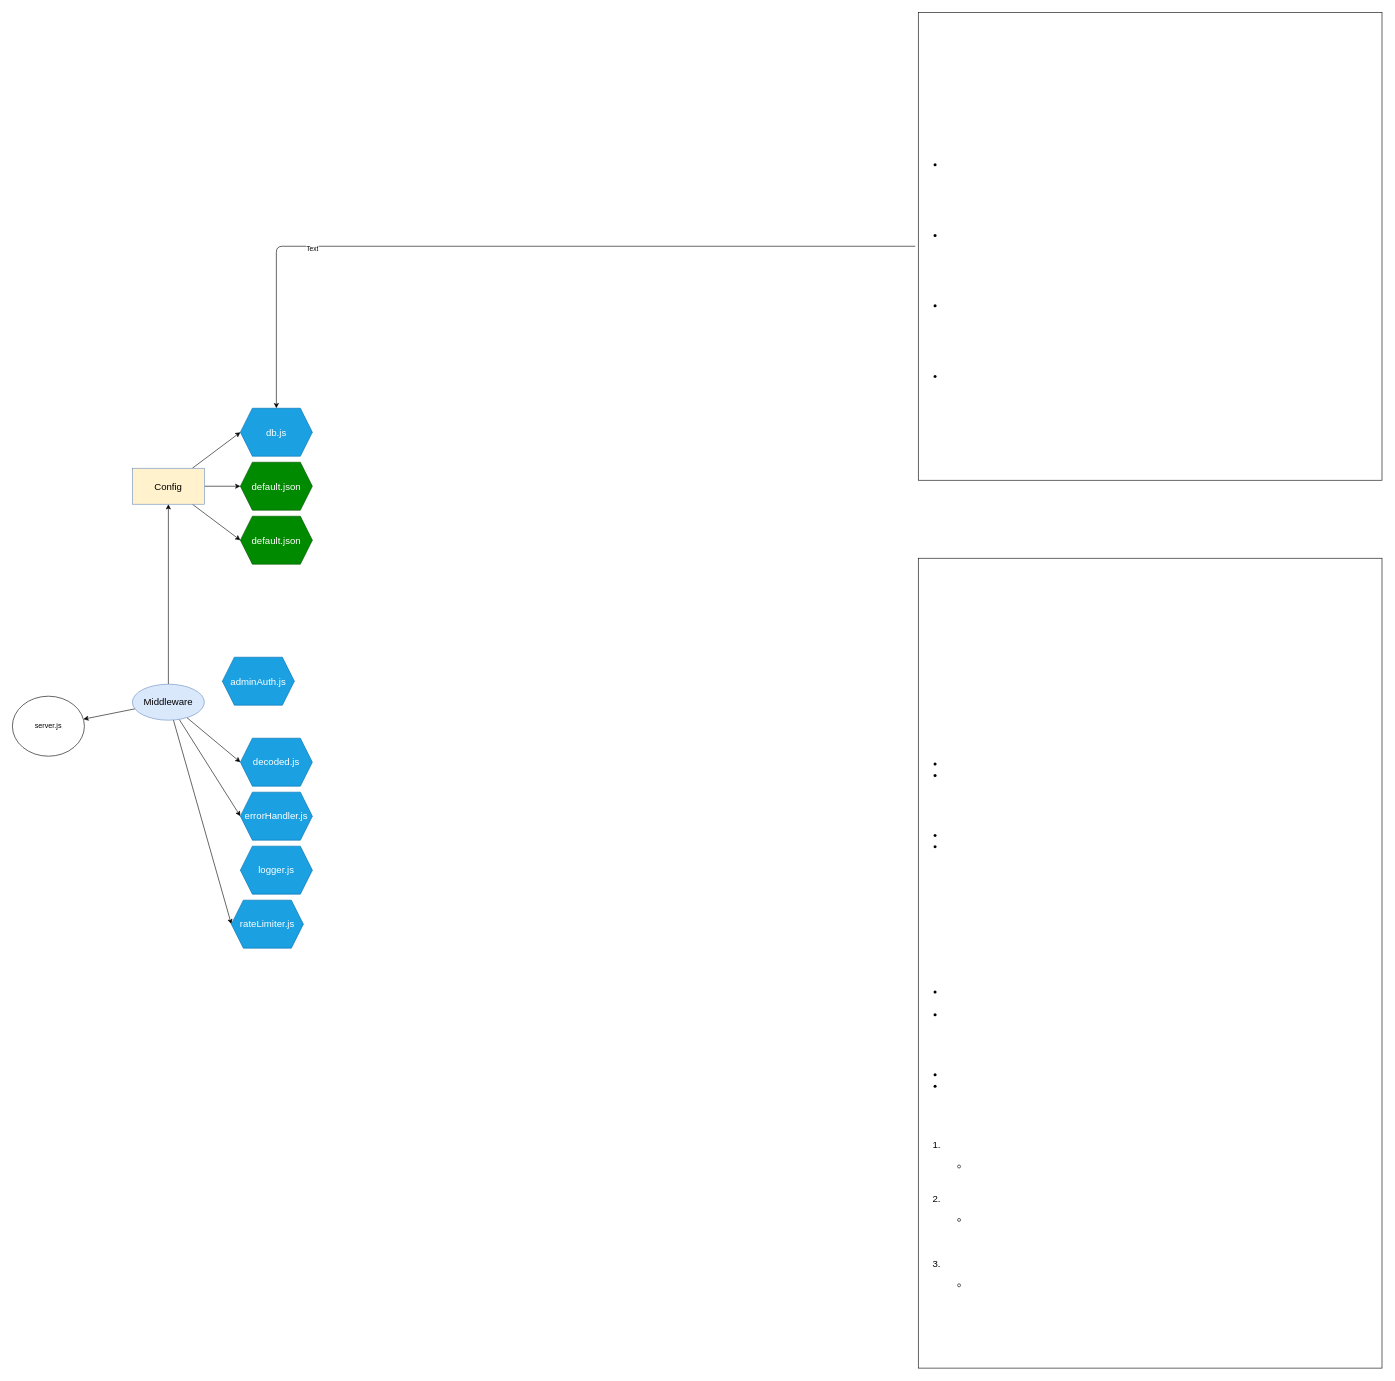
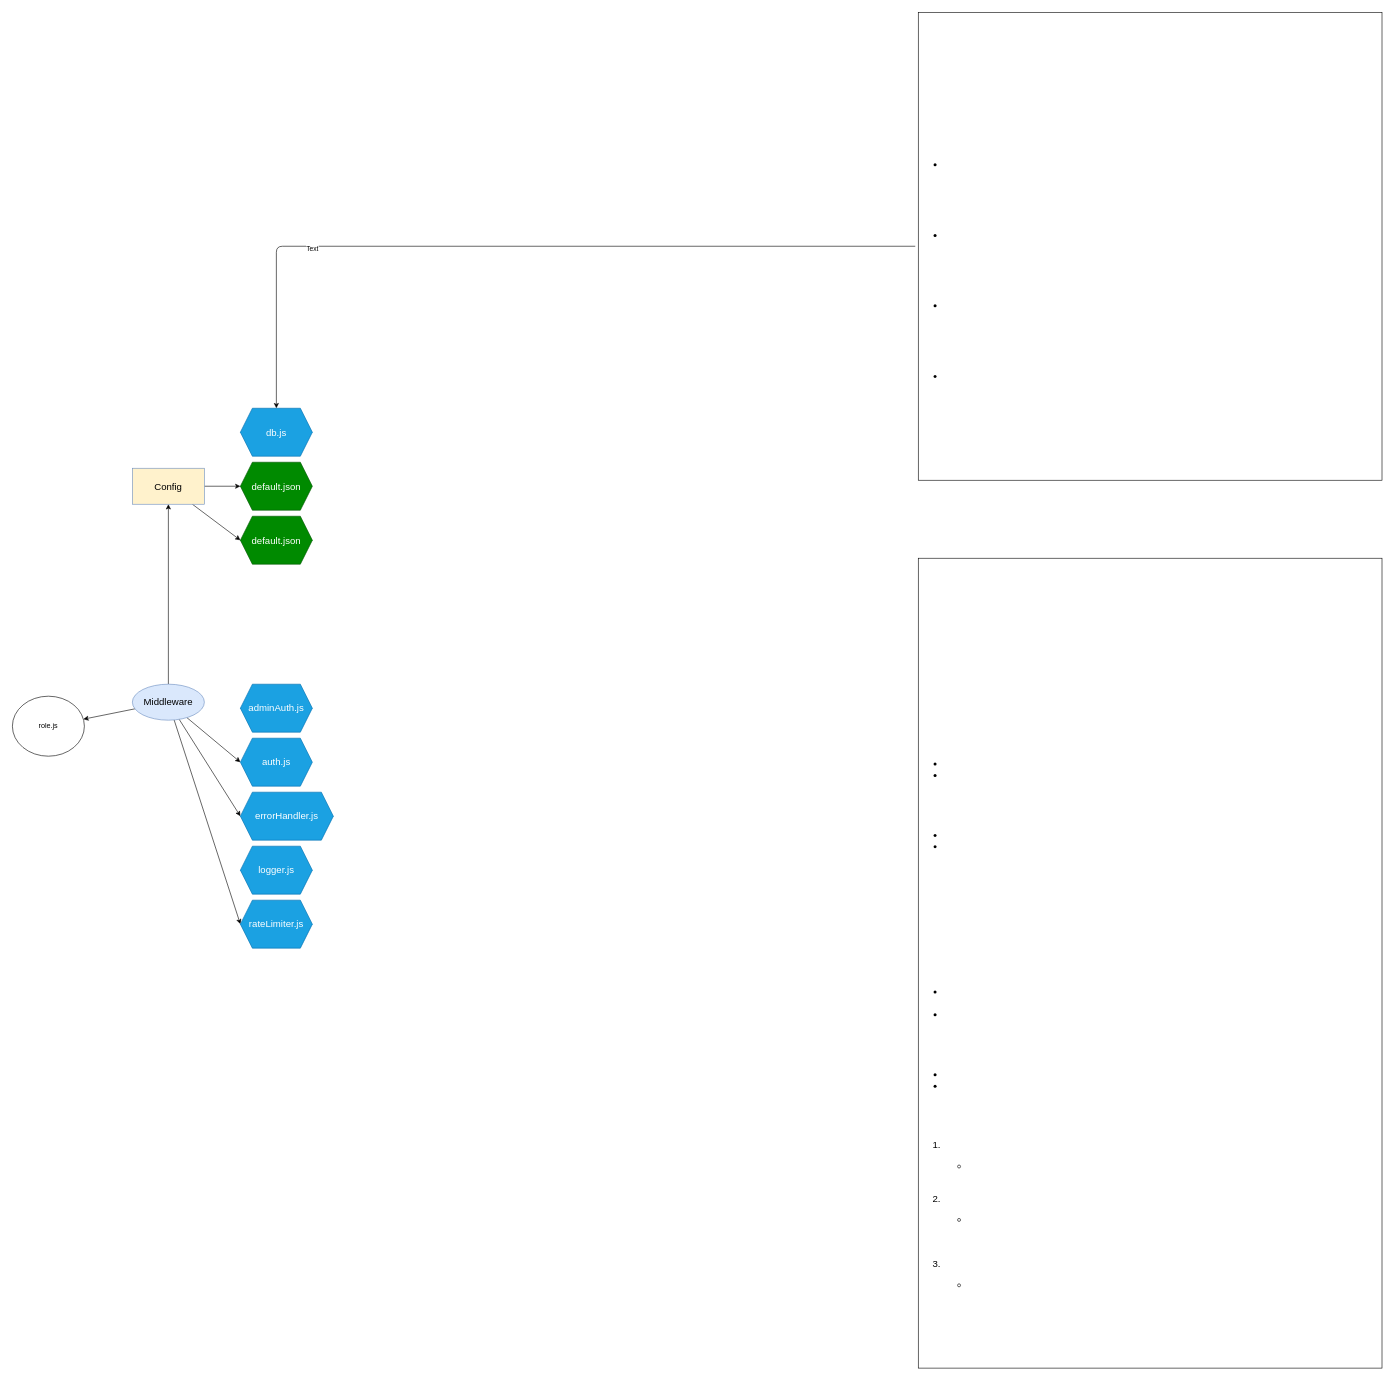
  <mxCell id="0" />
  <mxCell id="1" parent="0" />
- <mxCell id="2" value="server.js" style="ellipse;whiteSpace=wrap;html=1;" parent="1" vertex="1"><mxGeometry x="20" y="1160" width="120" height="100" as="geometry" /></mxCell>
- <mxCell id="3" style="edgeStyle=none;html=1;entryX=0;entryY=0.5;entryDx=0;entryDy=0;fontSize=16;fontColor=#FFFFFF;" parent="1" source="6" target="7" edge="1"><mxGeometry relative="1" as="geometry" /></mxCell>
+ <mxCell id="2" value="role.js" style="ellipse;whiteSpace=wrap;html=1;" parent="1" vertex="1"><mxGeometry x="20" y="1160" width="120" height="100" as="geometry" /></mxCell>
  <mxCell id="4" style="edgeStyle=none;html=1;entryX=0;entryY=0.5;entryDx=0;entryDy=0;fontSize=16;fontColor=#FFFFFF;" parent="1" source="6" target="8" edge="1"><mxGeometry relative="1" as="geometry" /></mxCell>
  <mxCell id="5" style="edgeStyle=none;html=1;entryX=0;entryY=0.5;entryDx=0;entryDy=0;fontSize=16;fontColor=#FFFFFF;" parent="1" source="6" target="9" edge="1"><mxGeometry relative="1" as="geometry" /></mxCell>
  <mxCell id="6" value="&lt;font style=&quot;font-size: 16px;&quot; color=&quot;#000000&quot;&gt;Config&lt;/font&gt;" style="rounded=0;whiteSpace=wrap;html=1;fillColor=#fff2cc;strokeColor=#6c8ebf;" parent="1" vertex="1"><mxGeometry x="220" y="780" width="120" height="60" as="geometry" /></mxCell>
  <mxCell id="7" value="db.js" style="shape=hexagon;perimeter=hexagonPerimeter2;whiteSpace=wrap;html=1;fixedSize=1;fontSize=16;fontColor=#ffffff;fillColor=#1ba1e2;strokeColor=#006EAF;" parent="1" vertex="1"><mxGeometry x="400" y="680" width="120" height="80" as="geometry" /></mxCell>
  <mxCell id="8" value="default.json" style="shape=hexagon;perimeter=hexagonPerimeter2;whiteSpace=wrap;html=1;fixedSize=1;fontSize=16;fontColor=#ffffff;fillColor=#008a00;strokeColor=#005700;" parent="1" vertex="1"><mxGeometry x="400" y="770" width="120" height="80" as="geometry" /></mxCell>
  <mxCell id="9" value="default.json" style="shape=hexagon;perimeter=hexagonPerimeter2;whiteSpace=wrap;html=1;fixedSize=1;fontSize=16;fontColor=#ffffff;fillColor=#008a00;strokeColor=#005700;" parent="1" vertex="1"><mxGeometry x="400" y="860" width="120" height="80" as="geometry" /></mxCell>
  <mxCell id="10" style="edgeStyle=none;html=1;entryX=0.5;entryY=0;entryDx=0;entryDy=0;fontSize=16;fontColor=#FFFFFF;" parent="1" source="12" target="7" edge="1"><mxGeometry relative="1" as="geometry"><Array as="points"><mxPoint x="460" y="410" /></Array></mxGeometry></mxCell>
  <mxCell id="11" value="Text" style="edgeLabel;html=1;align=center;verticalAlign=middle;resizable=0;points=[];" vertex="1" connectable="0" parent="10"><mxGeometry x="0.509" y="3" relative="1" as="geometry"><mxPoint x="1" as="offset" /></mxGeometry></mxCell>
  <mxCell id="12" value="&lt;p&gt;&lt;font color=&quot;#ffffff&quot;&gt;The &lt;code&gt;db.js&lt;/code&gt; file typically plays a crucial role in setting up and managing the connection to the database in a Node.js application. Here's a breakdown of its likely functions and responsibilities:&lt;/font&gt;&lt;/p&gt;&lt;h3&gt;&lt;font color=&quot;#ffffff&quot;&gt;1. &lt;strong&gt;Database Configuration&lt;/strong&gt;&lt;/font&gt;&lt;/h3&gt;&lt;ul&gt;&lt;li&gt;&lt;font color=&quot;#ffffff&quot;&gt;The &lt;code&gt;db.js&lt;/code&gt; file will often import configuration settings for the database, such as the database URL, port, and authentication details. These configurations are usually stored in environment variables or configuration files (like &lt;code&gt;default.json&lt;/code&gt; or &lt;code&gt;.env&lt;/code&gt;).&lt;/font&gt;&lt;/li&gt;&lt;/ul&gt;&lt;h3&gt;&lt;font color=&quot;#ffffff&quot;&gt;2. &lt;strong&gt;Establishing Connection&lt;/strong&gt;&lt;/font&gt;&lt;/h3&gt;&lt;ul&gt;&lt;li&gt;&lt;font color=&quot;#ffffff&quot;&gt;It contains the logic to establish a connection to the database using a library like &lt;code&gt;mongoose&lt;/code&gt; for MongoDB or &lt;code&gt;sequelize&lt;/code&gt; for SQL databases. This involves creating a connection instance that the rest of the application can use to interact with the database.&lt;/font&gt;&lt;/li&gt;&lt;/ul&gt;&lt;h3&gt;&lt;font color=&quot;#ffffff&quot;&gt;3. &lt;strong&gt;Connection Management&lt;/strong&gt;&lt;/font&gt;&lt;/h3&gt;&lt;ul&gt;&lt;li&gt;&lt;font color=&quot;#ffffff&quot;&gt;The &lt;code&gt;db.js&lt;/code&gt; file manages the database connection lifecycle. This includes handling events like connection success, connection error, and disconnection. Proper error handling ensures that the application can respond appropriately to database connection issues.&lt;/font&gt;&lt;/li&gt;&lt;/ul&gt;&lt;h3&gt;&lt;font color=&quot;#ffffff&quot;&gt;4. &lt;strong&gt;Exporting the Connection&lt;/strong&gt;&lt;/font&gt;&lt;/h3&gt;&lt;ul&gt;&lt;li&gt;&lt;font color=&quot;#ffffff&quot;&gt;Once the connection is established, the &lt;code&gt;db.js&lt;/code&gt; file exports the connection instance so that it can be imported and used in other parts of the application, such as models and services.&lt;/font&gt;&lt;/li&gt;&lt;/ul&gt;" style="rounded=0;whiteSpace=wrap;html=1;fontSize=16;fontColor=#000000;align=left;perimeterSpacing=5;" parent="1" vertex="1"><mxGeometry x="1530" y="20" width="773" height="780" as="geometry" /></mxCell>
  <mxCell id="13" style="edgeStyle=none;html=1;fontSize=16;fontColor=#FFFFFF;" parent="1" source="18" target="6" edge="1"><mxGeometry relative="1" as="geometry" /></mxCell>
  <mxCell id="14" style="edgeStyle=none;html=1;entryX=0;entryY=0.5;entryDx=0;entryDy=0;fontSize=16;fontColor=#FFFFFF;" parent="1" source="18" target="21" edge="1"><mxGeometry relative="1" as="geometry" /></mxCell>
  <mxCell id="15" style="edgeStyle=none;html=1;entryX=0;entryY=0.5;entryDx=0;entryDy=0;fontSize=16;fontColor=#FFFFFF;" parent="1" source="18" target="22" edge="1"><mxGeometry relative="1" as="geometry" /></mxCell>
  <mxCell id="16" style="edgeStyle=none;html=1;fontSize=16;fontColor=#FFFFFF;" parent="1" source="18" target="2" edge="1"><mxGeometry relative="1" as="geometry" /></mxCell>
  <mxCell id="17" style="edgeStyle=none;html=1;entryX=0;entryY=0.5;entryDx=0;entryDy=0;fontSize=16;fontColor=#FFFFFF;" parent="1" source="18" target="20" edge="1"><mxGeometry relative="1" as="geometry" /></mxCell>
  <mxCell id="18" value="&lt;font style=&quot;font-size: 16px;&quot; color=&quot;#000000&quot;&gt;Middleware&lt;/font&gt;" style="ellipse;whiteSpace=wrap;html=1;fillColor=#dae8fc;strokeColor=#6c8ebf;" parent="1" vertex="1"><mxGeometry x="220" y="1140" width="120" height="60" as="geometry" /></mxCell>
  <mxCell id="19" value="logger.js" style="shape=hexagon;perimeter=hexagonPerimeter2;whiteSpace=wrap;html=1;fixedSize=1;fontSize=16;fontColor=#ffffff;fillColor=#1ba1e2;strokeColor=#006EAF;" parent="1" vertex="1"><mxGeometry x="400" y="1410" width="120" height="80" as="geometry" /></mxCell>
- <mxCell id="20" value="rateLimiter.js" style="shape=hexagon;perimeter=hexagonPerimeter2;whiteSpace=wrap;html=1;fixedSize=1;fontSize=16;fontColor=#ffffff;fillColor=#1ba1e2;strokeColor=#006EAF;" parent="1" vertex="1"><mxGeometry x="385" y="1500" width="120" height="80" as="geometry" /></mxCell>
- <mxCell id="21" value="decoded.js" style="shape=hexagon;perimeter=hexagonPerimeter2;whiteSpace=wrap;html=1;fixedSize=1;fontSize=16;fontColor=#ffffff;fillColor=#1ba1e2;strokeColor=#006EAF;" parent="1" vertex="1"><mxGeometry x="400" y="1230" width="120" height="80" as="geometry" /></mxCell>
- <mxCell id="22" value="errorHandler.js" style="shape=hexagon;perimeter=hexagonPerimeter2;whiteSpace=wrap;html=1;fixedSize=1;fontSize=16;fontColor=#ffffff;fillColor=#1ba1e2;strokeColor=#006EAF;" parent="1" vertex="1"><mxGeometry x="400" y="1320" width="120" height="80" as="geometry" /></mxCell>
- <mxCell id="23" value="adminAuth.js" style="shape=hexagon;perimeter=hexagonPerimeter2;whiteSpace=wrap;html=1;fixedSize=1;fontSize=16;fontColor=#ffffff;fillColor=#1ba1e2;strokeColor=#006EAF;" parent="1" vertex="1"><mxGeometry x="370" y="1095" width="120" height="80" as="geometry" /></mxCell>
+ <mxCell id="20" value="rateLimiter.js" style="shape=hexagon;perimeter=hexagonPerimeter2;whiteSpace=wrap;html=1;fixedSize=1;fontSize=16;fontColor=#ffffff;fillColor=#1ba1e2;strokeColor=#006EAF;" parent="1" vertex="1"><mxGeometry x="400" y="1500" width="120" height="80" as="geometry" /></mxCell>
+ <mxCell id="21" value="auth.js" style="shape=hexagon;perimeter=hexagonPerimeter2;whiteSpace=wrap;html=1;fixedSize=1;fontSize=16;fontColor=#ffffff;fillColor=#1ba1e2;strokeColor=#006EAF;" parent="1" vertex="1"><mxGeometry x="400" y="1230" width="120" height="80" as="geometry" /></mxCell>
+ <mxCell id="22" value="errorHandler.js" style="shape=hexagon;perimeter=hexagonPerimeter2;whiteSpace=wrap;html=1;fixedSize=1;fontSize=16;fontColor=#ffffff;fillColor=#1ba1e2;strokeColor=#006EAF;" parent="1" vertex="1"><mxGeometry x="400" y="1320" width="155" height="80" as="geometry" /></mxCell>
+ <mxCell id="23" value="adminAuth.js" style="shape=hexagon;perimeter=hexagonPerimeter2;whiteSpace=wrap;html=1;fixedSize=1;fontSize=16;fontColor=#ffffff;fillColor=#1ba1e2;strokeColor=#006EAF;" parent="1" vertex="1"><mxGeometry x="400" y="1140" width="120" height="80" as="geometry" /></mxCell>
  <mxCell id="24" value="&lt;h3&gt;&lt;font color=&quot;#ffffff&quot;&gt;1. &lt;strong&gt;Token Verification Middleware&lt;/strong&gt;&lt;/font&gt;&lt;/h3&gt;&lt;h4&gt;&lt;font color=&quot;#ffffff&quot;&gt;Purpose:&lt;/font&gt;&lt;/h4&gt;&lt;p&gt;&lt;font color=&quot;#ffffff&quot;&gt;This middleware function verifies the presence and validity of a JSON Web Token (JWT) in incoming requests to secure routes. It ensures that only authenticated users can access certain endpoints.&lt;/font&gt;&lt;/p&gt;&lt;p&gt;&lt;font color=&quot;#ffffff&quot;&gt;&lt;br&gt;&lt;/font&gt;&lt;/p&gt;&lt;h4&gt;&lt;font color=&quot;#ffffff&quot;&gt;Use Case:&lt;/font&gt;&lt;/h4&gt;&lt;ul&gt;&lt;li&gt;&lt;font color=&quot;#ffffff&quot;&gt;&lt;strong&gt;Authentication&lt;/strong&gt;: Ensures that requests to protected routes include a valid JWT token.&lt;/font&gt;&lt;/li&gt;&lt;li&gt;&lt;font color=&quot;#ffffff&quot;&gt;&lt;strong&gt;User Identification&lt;/strong&gt;: Decodes the token to retrieve user information, which is then attached to the &lt;code&gt;req.user&lt;/code&gt; object for further use in the request lifecycle.&lt;/font&gt;&lt;/li&gt;&lt;/ul&gt;&lt;h4&gt;&lt;font color=&quot;#ffffff&quot;&gt;Importance:&lt;/font&gt;&lt;/h4&gt;&lt;ul&gt;&lt;li&gt;&lt;font color=&quot;#ffffff&quot;&gt;&lt;strong&gt;Security&lt;/strong&gt;: Prevents unauthorized access by validating tokens.&lt;/font&gt;&lt;/li&gt;&lt;li&gt;&lt;font color=&quot;#ffffff&quot;&gt;&lt;strong&gt;User Context&lt;/strong&gt;: Provides user context to the request, enabling user-specific operations in subsequent middleware or route handlers.&lt;/font&gt;&lt;/li&gt;&lt;/ul&gt;&lt;h3&gt;&lt;font color=&quot;#ffffff&quot;&gt;2. &lt;strong&gt;Role-Based Access Control Middleware&lt;/strong&gt;&lt;/font&gt;&lt;/h3&gt;&lt;h4&gt;&lt;font color=&quot;#ffffff&quot;&gt;Purpose:&lt;/font&gt;&lt;/h4&gt;&lt;p&gt;&lt;font color=&quot;#ffffff&quot;&gt;This middleware function enforces role-based access control (RBAC), ensuring that only users with specific roles can access certain endpoints.&lt;/font&gt;&lt;/p&gt;&lt;h4&gt;&lt;font color=&quot;#ffffff&quot;&gt;Use Case:&lt;/font&gt;&lt;/h4&gt;&lt;ul&gt;&lt;li&gt;&lt;font color=&quot;#ffffff&quot;&gt;&lt;strong&gt;Authorization&lt;/strong&gt;: Checks if the authenticated user has the necessary role to perform specific actions or access certain routes.&lt;/font&gt;&lt;/li&gt;&lt;li&gt;&lt;font color=&quot;#ffffff&quot;&gt;&lt;strong&gt;Fine-Grained Access Control&lt;/strong&gt;: Allows different levels of access based on user roles (e.g., admin, manager, user).&lt;/font&gt;&lt;/li&gt;&lt;/ul&gt;&lt;h4&gt;&lt;font color=&quot;#ffffff&quot;&gt;Importance:&lt;/font&gt;&lt;/h4&gt;&lt;ul&gt;&lt;li&gt;&lt;font color=&quot;#ffffff&quot;&gt;&lt;strong&gt;Security&lt;/strong&gt;: Adds an additional layer of security by restricting access based on user roles.&lt;/font&gt;&lt;/li&gt;&lt;li&gt;&lt;font color=&quot;#ffffff&quot;&gt;&lt;strong&gt;Role Management&lt;/strong&gt;: Simplifies role management and ensures that users can only perform actions they are authorized to do.&lt;/font&gt;&lt;/li&gt;&lt;/ul&gt;&lt;h3&gt;&lt;font color=&quot;#ffffff&quot;&gt;Integration and Flow in the Application:&lt;/font&gt;&lt;/h3&gt;&lt;ol&gt;&lt;li&gt;&lt;p&gt;&lt;font color=&quot;#ffffff&quot;&gt;&lt;strong&gt;Initialization (server.js)&lt;/strong&gt;:&lt;/font&gt;&lt;/p&gt;&lt;ul&gt;&lt;li&gt;&lt;font color=&quot;#ffffff&quot;&gt;The &lt;code&gt;auth.js&lt;/code&gt; middleware is imported and applied to routes that require authentication and authorization.&lt;/font&gt;&lt;/li&gt;&lt;/ul&gt;&lt;/li&gt;&lt;li&gt;&lt;p&gt;&lt;font color=&quot;#ffffff&quot;&gt;&lt;strong&gt;Token Verification&lt;/strong&gt;:&lt;/font&gt;&lt;/p&gt;&lt;ul&gt;&lt;li&gt;&lt;font color=&quot;#ffffff&quot;&gt;For each incoming request to a protected route, the token verification middleware checks for the presence and validity of the JWT token. If the token is valid, the user information is decoded and attached to the &lt;code&gt;req.user&lt;/code&gt; object.&lt;/font&gt;&lt;/li&gt;&lt;/ul&gt;&lt;/li&gt;&lt;li&gt;&lt;p&gt;&lt;font color=&quot;#ffffff&quot;&gt;&lt;strong&gt;Role-Based Access Control&lt;/strong&gt;:&lt;/font&gt;&lt;/p&gt;&lt;ul&gt;&lt;li&gt;&lt;font color=&quot;#ffffff&quot;&gt;For routes requiring specific roles, the role-based middleware checks the user's role. If the user has the required role, the request is allowed to proceed; otherwise, access is denied.&lt;/font&gt;&lt;/li&gt;&lt;/ul&gt;&lt;/li&gt;&lt;/ol&gt;" style="rounded=0;whiteSpace=wrap;html=1;fontSize=16;fontColor=#000000;align=left;perimeterSpacing=5;" parent="1" vertex="1"><mxGeometry x="1530" y="930" width="773" height="1350" as="geometry" /></mxCell>
